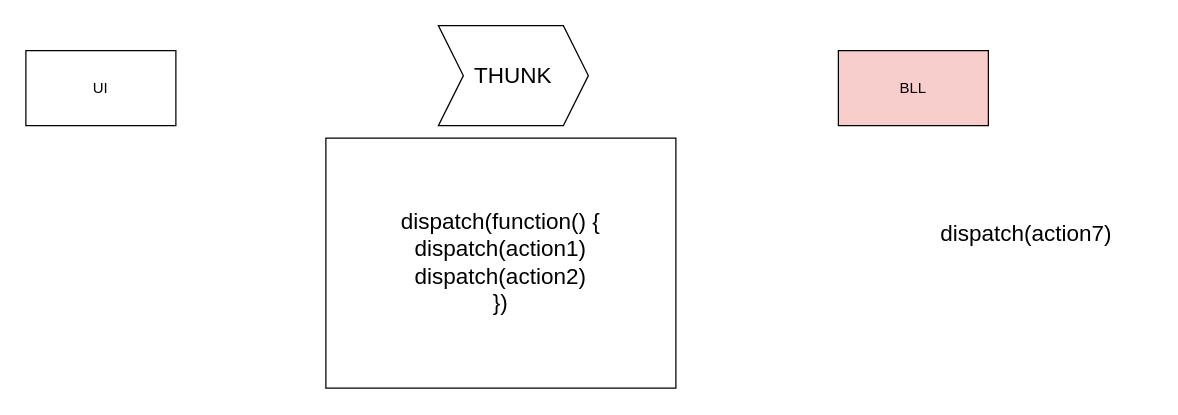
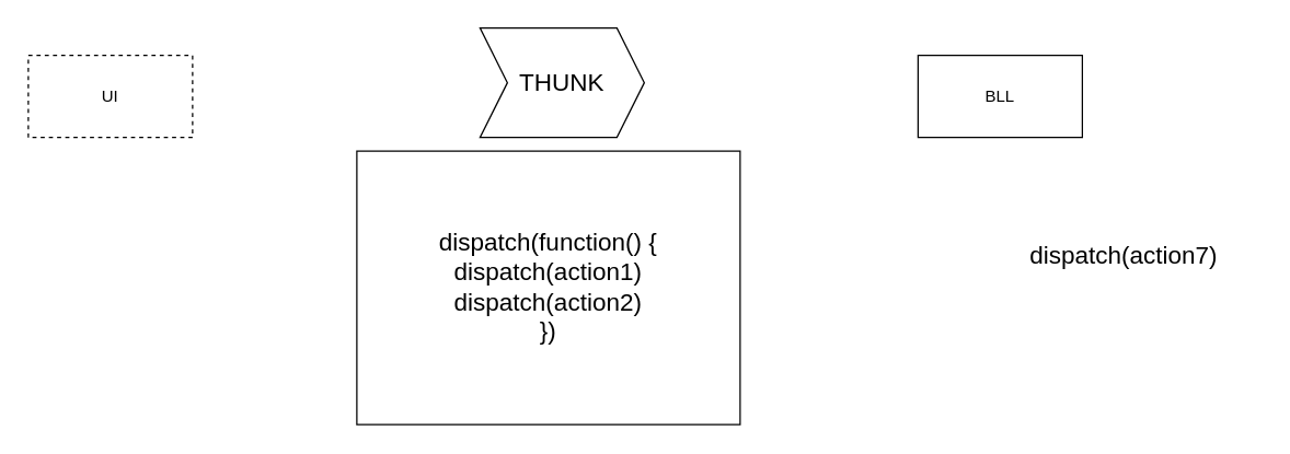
  <mxCell id="0" />
  <mxCell id="1" parent="0" />
- <mxCell id="2" value="UI" style="whiteSpace=wrap;html=1;" vertex="1" parent="1"><mxGeometry x="20" y="40" width="120" height="60" as="geometry" /></mxCell>
- <mxCell id="3" value="BLL" style="whiteSpace=wrap;html=1;fillColor=#f8cecc;" vertex="1" parent="1"><mxGeometry x="670" y="40" width="120" height="60" as="geometry" /></mxCell>
+ <mxCell id="2" value="UI" style="whiteSpace=wrap;html=1;dashed=1;" vertex="1" parent="1"><mxGeometry x="20" y="40" width="120" height="60" as="geometry" /></mxCell>
+ <mxCell id="3" value="BLL" style="whiteSpace=wrap;html=1;" vertex="1" parent="1"><mxGeometry x="670" y="40" width="120" height="60" as="geometry" /></mxCell>
  <mxCell id="4" value="&lt;span style=&quot;font-size: 18px;&quot;&gt;dispatch(function() {&lt;/span&gt;&lt;br style=&quot;font-size: 18px;&quot;&gt;&lt;span style=&quot;font-size: 18px;&quot;&gt;dispatch(action1)&lt;/span&gt;&lt;br style=&quot;font-size: 18px;&quot;&gt;&lt;span style=&quot;font-size: 18px;&quot;&gt;dispatch(action2)&lt;/span&gt;&lt;br style=&quot;font-size: 18px;&quot;&gt;&lt;span style=&quot;font-size: 18px;&quot;&gt;})&lt;/span&gt;" style="whiteSpace=wrap;html=1;" vertex="1" parent="1"><mxGeometry x="260" y="110" width="280" height="200" as="geometry" /></mxCell>
  <mxCell id="5" value="THUNK" style="shape=step;perimeter=stepPerimeter;whiteSpace=wrap;html=1;fixedSize=1;fontSize=18;" vertex="1" parent="1"><mxGeometry x="350" y="20" width="120" height="80" as="geometry" /></mxCell>
  <mxCell id="6" value="&lt;span style=&quot;text-align: center;&quot;&gt;dispatch(action7)&lt;/span&gt;" style="text;whiteSpace=wrap;html=1;fontSize=18;" vertex="1" parent="1"><mxGeometry x="750" y="170" width="170" height="50" as="geometry" /></mxCell>
